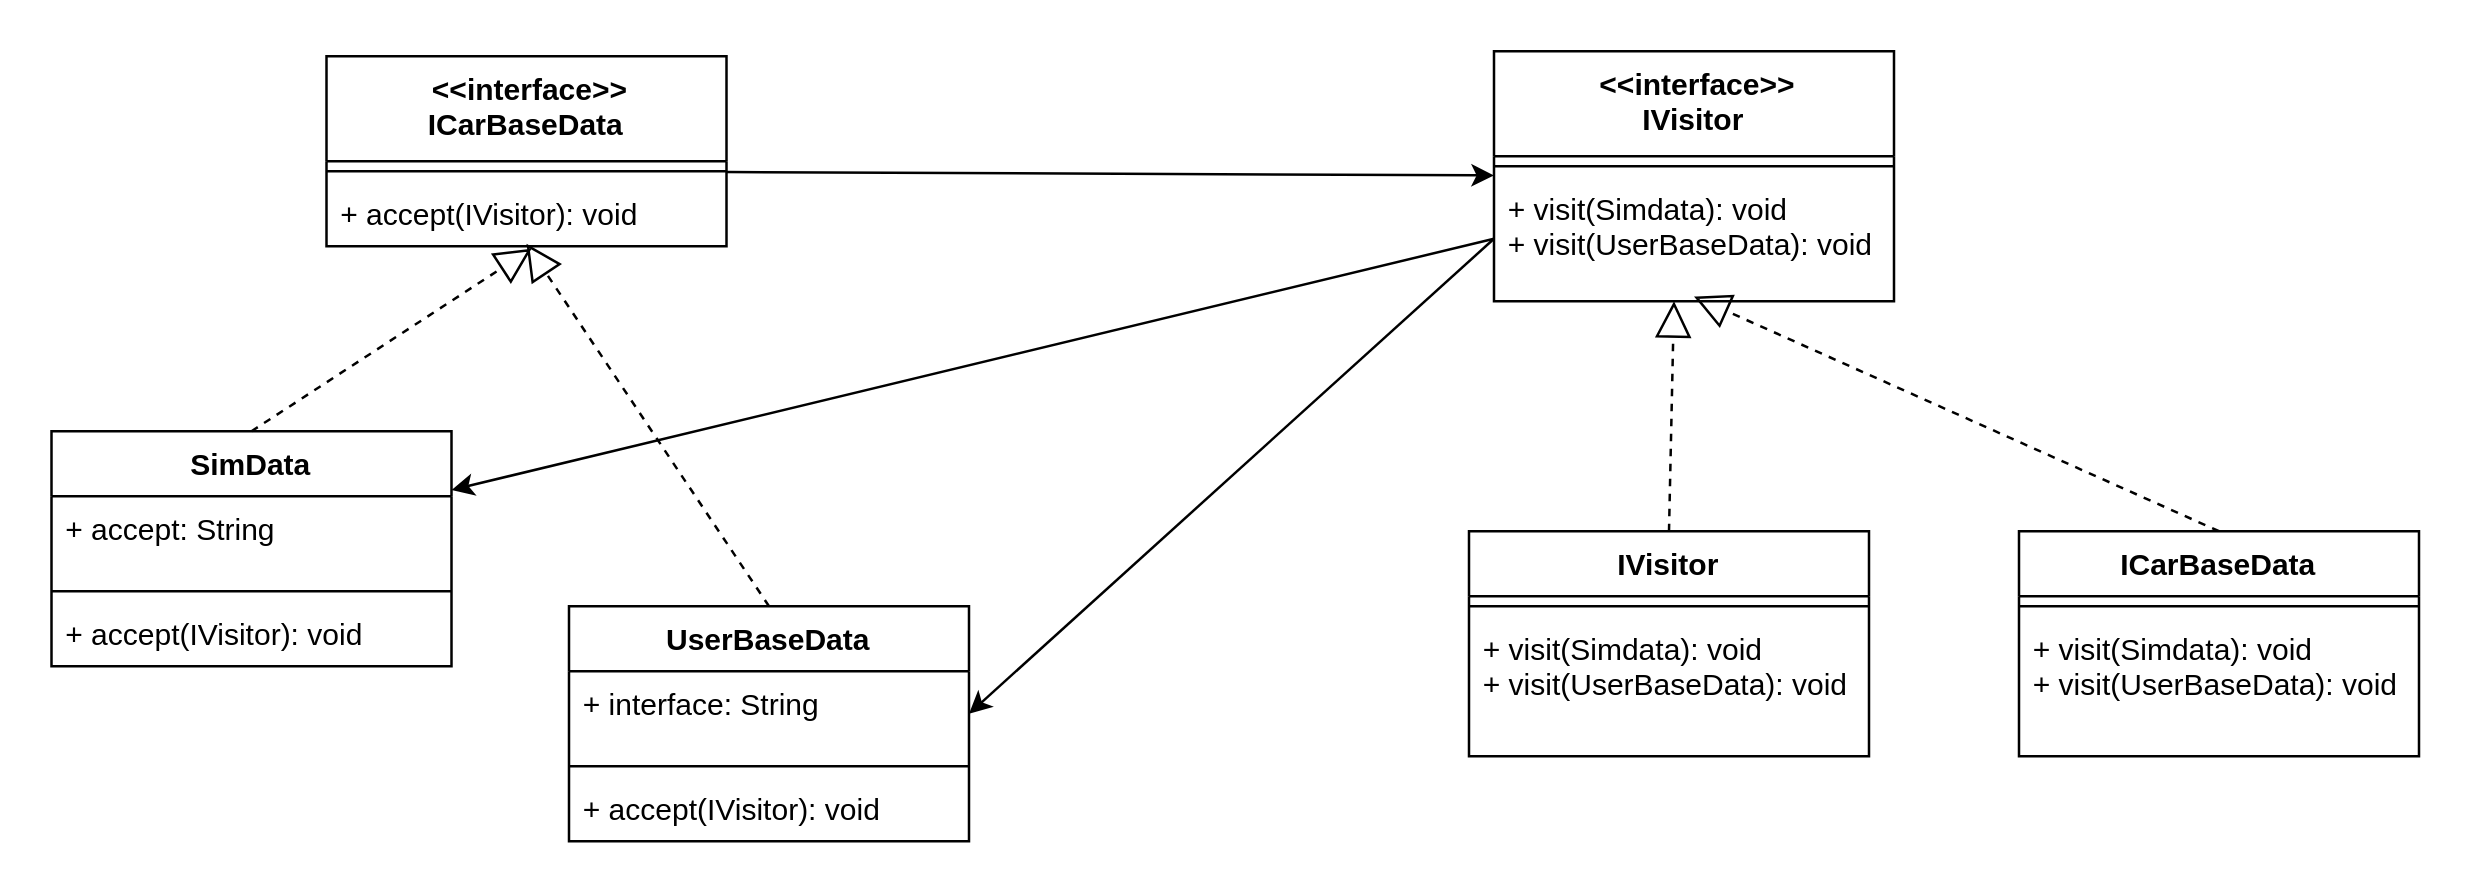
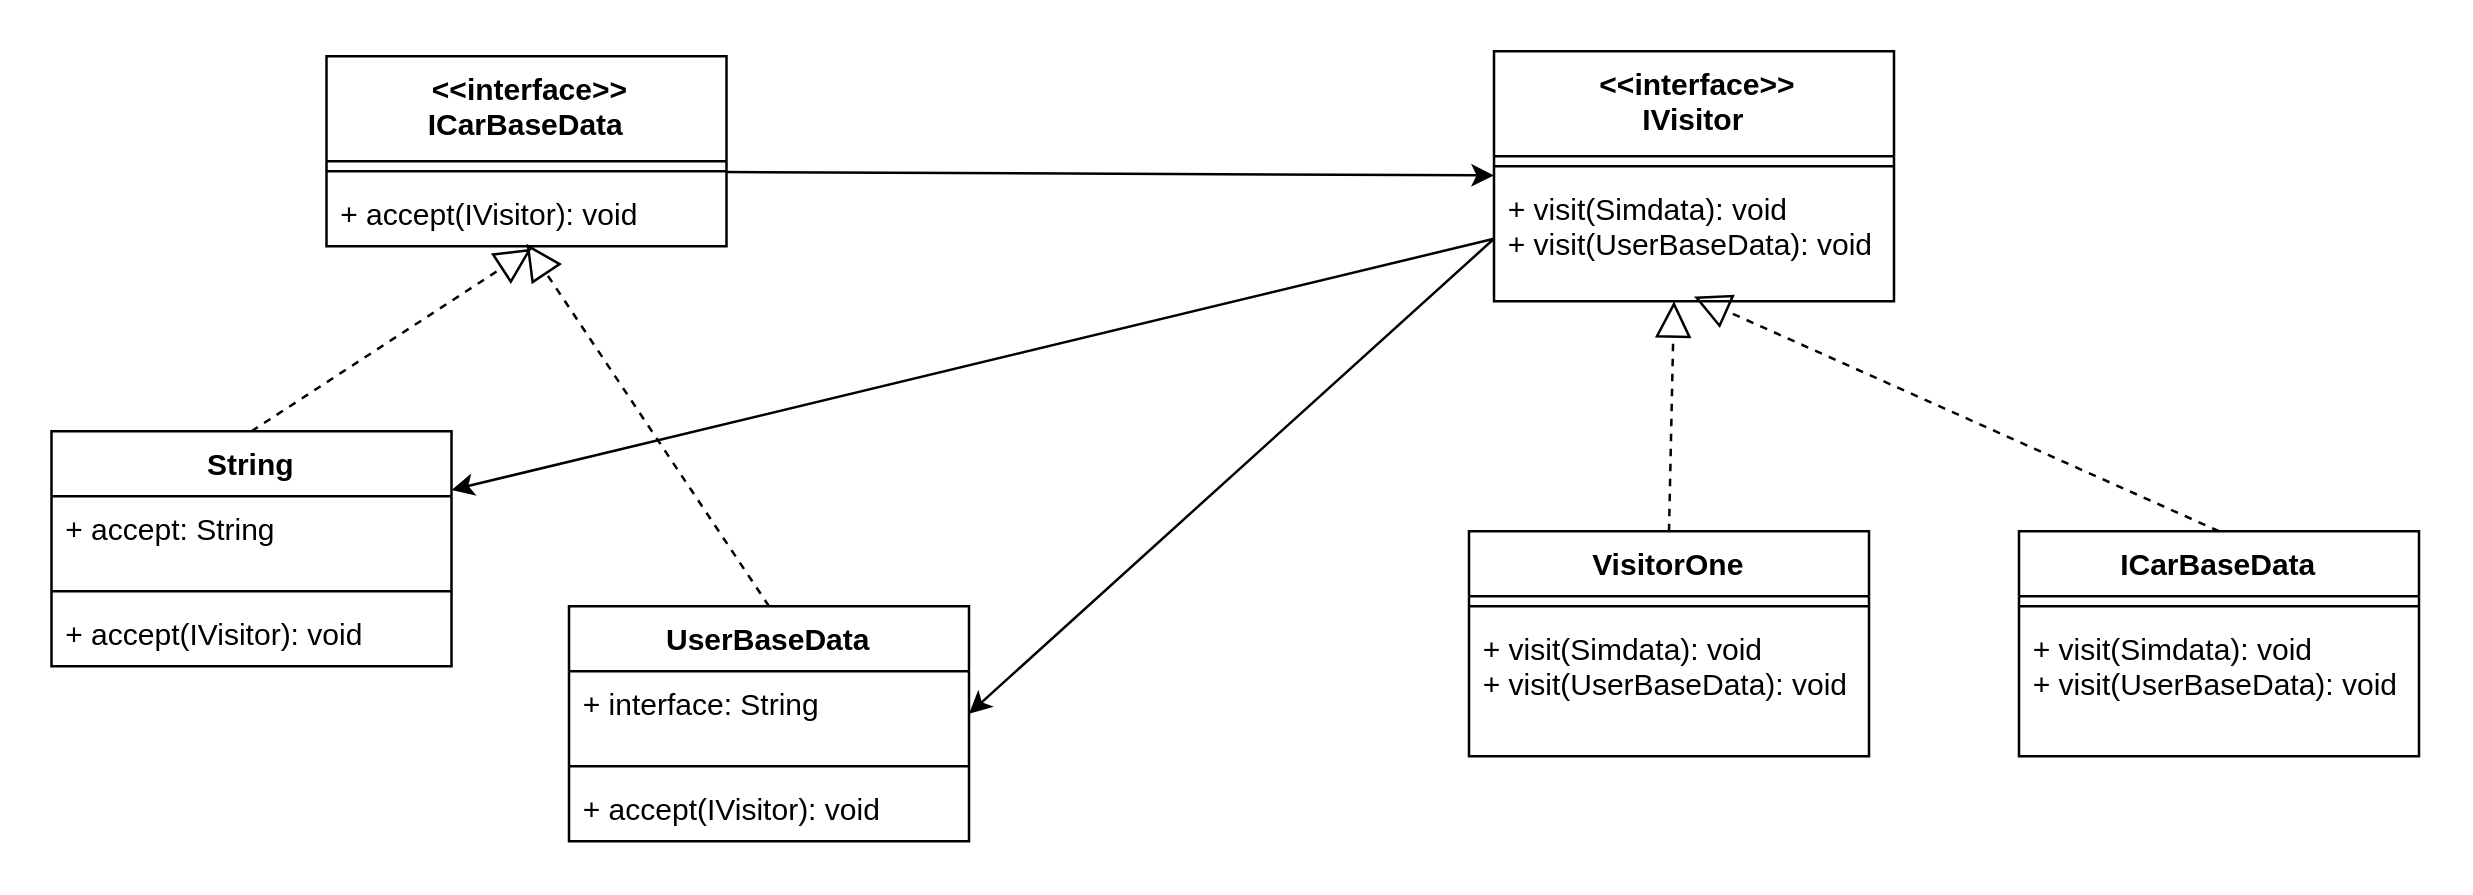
  <mxCell id="0" />
  <mxCell id="1" parent="0" />
  <mxCell id="2" value=" &lt;&lt;interface&gt;&gt;&#10;ICarBaseData" style="swimlane;fontStyle=1;align=center;verticalAlign=top;childLayout=stackLayout;horizontal=1;startSize=42;horizontalStack=0;resizeParent=1;resizeParentMax=0;resizeLast=0;collapsible=1;marginBottom=0;" vertex="1" parent="1"><mxGeometry x="130" y="22" width="160" height="76" as="geometry" /></mxCell>
  <mxCell id="3" value="" style="line;strokeWidth=1;fillColor=none;align=left;verticalAlign=middle;spacingTop=-1;spacingLeft=3;spacingRight=3;rotatable=0;labelPosition=right;points=[];portConstraint=eastwest;" vertex="1" parent="2"><mxGeometry y="42" width="160" height="8" as="geometry" /></mxCell>
  <mxCell id="4" value="+ accept(IVisitor): void" style="text;strokeColor=none;fillColor=none;align=left;verticalAlign=top;spacingLeft=4;spacingRight=4;overflow=hidden;rotatable=0;points=[[0,0.5],[1,0.5]];portConstraint=eastwest;" vertex="1" parent="2"><mxGeometry y="50" width="160" height="26" as="geometry" /></mxCell>
- <mxCell id="5" value="SimData" style="swimlane;fontStyle=1;align=center;verticalAlign=top;childLayout=stackLayout;horizontal=1;startSize=26;horizontalStack=0;resizeParent=1;resizeParentMax=0;resizeLast=0;collapsible=1;marginBottom=0;" vertex="1" parent="1"><mxGeometry x="20" y="172" width="160" height="94" as="geometry" /></mxCell>
+ <mxCell id="5" value="String" style="swimlane;fontStyle=1;align=center;verticalAlign=top;childLayout=stackLayout;horizontal=1;startSize=26;horizontalStack=0;resizeParent=1;resizeParentMax=0;resizeLast=0;collapsible=1;marginBottom=0;" vertex="1" parent="1"><mxGeometry x="20" y="172" width="160" height="94" as="geometry" /></mxCell>
  <mxCell id="6" value="+ accept: String" style="text;strokeColor=none;fillColor=none;align=left;verticalAlign=top;spacingLeft=4;spacingRight=4;overflow=hidden;rotatable=0;points=[[0,0.5],[1,0.5]];portConstraint=eastwest;" vertex="1" parent="5"><mxGeometry y="26" width="160" height="34" as="geometry" /></mxCell>
  <mxCell id="7" value="" style="line;strokeWidth=1;fillColor=none;align=left;verticalAlign=middle;spacingTop=-1;spacingLeft=3;spacingRight=3;rotatable=0;labelPosition=right;points=[];portConstraint=eastwest;" vertex="1" parent="5"><mxGeometry y="60" width="160" height="8" as="geometry" /></mxCell>
  <mxCell id="8" value="+ accept(IVisitor): void" style="text;strokeColor=none;fillColor=none;align=left;verticalAlign=top;spacingLeft=4;spacingRight=4;overflow=hidden;rotatable=0;points=[[0,0.5],[1,0.5]];portConstraint=eastwest;" vertex="1" parent="5"><mxGeometry y="68" width="160" height="26" as="geometry" /></mxCell>
  <mxCell id="9" value="" style="endArrow=block;dashed=1;endFill=0;endSize=12;html=1;exitX=0.5;exitY=0;exitDx=0;exitDy=0;" edge="1" parent="1" source="5"><mxGeometry width="160" relative="1" as="geometry"><mxPoint x="20" y="292" as="sourcePoint" /><mxPoint x="212" y="99" as="targetPoint" /></mxGeometry></mxCell>
  <mxCell id="10" value="" style="endArrow=block;dashed=1;endFill=0;endSize=12;html=1;exitX=0.5;exitY=0;exitDx=0;exitDy=0;entryX=0.5;entryY=0.962;entryDx=0;entryDy=0;entryPerimeter=0;" edge="1" parent="1" source="11" target="4"><mxGeometry width="160" relative="1" as="geometry"><mxPoint x="310" y="172" as="sourcePoint" /><mxPoint x="210" y="102" as="targetPoint" /></mxGeometry></mxCell>
  <mxCell id="11" value="UserBaseData" style="swimlane;fontStyle=1;align=center;verticalAlign=top;childLayout=stackLayout;horizontal=1;startSize=26;horizontalStack=0;resizeParent=1;resizeParentMax=0;resizeLast=0;collapsible=1;marginBottom=0;" vertex="1" parent="1"><mxGeometry x="227" y="242" width="160" height="94" as="geometry" /></mxCell>
  <mxCell id="12" value="+ interface: String" style="text;strokeColor=none;fillColor=none;align=left;verticalAlign=top;spacingLeft=4;spacingRight=4;overflow=hidden;rotatable=0;points=[[0,0.5],[1,0.5]];portConstraint=eastwest;" vertex="1" parent="11"><mxGeometry y="26" width="160" height="34" as="geometry" /></mxCell>
  <mxCell id="13" value="" style="line;strokeWidth=1;fillColor=none;align=left;verticalAlign=middle;spacingTop=-1;spacingLeft=3;spacingRight=3;rotatable=0;labelPosition=right;points=[];portConstraint=eastwest;" vertex="1" parent="11"><mxGeometry y="60" width="160" height="8" as="geometry" /></mxCell>
  <mxCell id="14" value="+ accept(IVisitor): void" style="text;strokeColor=none;fillColor=none;align=left;verticalAlign=top;spacingLeft=4;spacingRight=4;overflow=hidden;rotatable=0;points=[[0,0.5],[1,0.5]];portConstraint=eastwest;" vertex="1" parent="11"><mxGeometry y="68" width="160" height="26" as="geometry" /></mxCell>
  <mxCell id="15" value=" &lt;&lt;interface&gt;&gt;&#10;IVisitor" style="swimlane;fontStyle=1;align=center;verticalAlign=top;childLayout=stackLayout;horizontal=1;startSize=42;horizontalStack=0;resizeParent=1;resizeParentMax=0;resizeLast=0;collapsible=1;marginBottom=0;" vertex="1" parent="1"><mxGeometry x="597" y="20" width="160" height="100" as="geometry" /></mxCell>
  <mxCell id="16" value="" style="line;strokeWidth=1;fillColor=none;align=left;verticalAlign=middle;spacingTop=-1;spacingLeft=3;spacingRight=3;rotatable=0;labelPosition=right;points=[];portConstraint=eastwest;" vertex="1" parent="15"><mxGeometry y="42" width="160" height="8" as="geometry" /></mxCell>
  <mxCell id="17" value="+ visit(Simdata): void&#10;+ visit(UserBaseData): void" style="text;strokeColor=none;fillColor=none;align=left;verticalAlign=top;spacingLeft=4;spacingRight=4;overflow=hidden;rotatable=0;points=[[0,0.5],[1,0.5]];portConstraint=eastwest;" vertex="1" parent="15"><mxGeometry y="50" width="160" height="50" as="geometry" /></mxCell>
- <mxCell id="18" value="IVisitor" style="swimlane;fontStyle=1;align=center;verticalAlign=top;childLayout=stackLayout;horizontal=1;startSize=26;horizontalStack=0;resizeParent=1;resizeParentMax=0;resizeLast=0;collapsible=1;marginBottom=0;" vertex="1" parent="1"><mxGeometry x="587" y="212" width="160" height="90" as="geometry" /></mxCell>
+ <mxCell id="18" value="VisitorOne" style="swimlane;fontStyle=1;align=center;verticalAlign=top;childLayout=stackLayout;horizontal=1;startSize=26;horizontalStack=0;resizeParent=1;resizeParentMax=0;resizeLast=0;collapsible=1;marginBottom=0;" vertex="1" parent="1"><mxGeometry x="587" y="212" width="160" height="90" as="geometry" /></mxCell>
  <mxCell id="19" value="" style="line;strokeWidth=1;fillColor=none;align=left;verticalAlign=middle;spacingTop=-1;spacingLeft=3;spacingRight=3;rotatable=0;labelPosition=right;points=[];portConstraint=eastwest;" vertex="1" parent="18"><mxGeometry y="26" width="160" height="8" as="geometry" /></mxCell>
  <mxCell id="20" value="+ visit(Simdata): void&#10;+ visit(UserBaseData): void" style="text;strokeColor=none;fillColor=none;align=left;verticalAlign=top;spacingLeft=4;spacingRight=4;overflow=hidden;rotatable=0;points=[[0,0.5],[1,0.5]];portConstraint=eastwest;" vertex="1" parent="18"><mxGeometry y="34" width="160" height="56" as="geometry" /></mxCell>
  <mxCell id="21" value="" style="endArrow=block;dashed=1;endFill=0;endSize=12;html=1;exitX=0.5;exitY=0;exitDx=0;exitDy=0;entryX=0.5;entryY=0.962;entryDx=0;entryDy=0;entryPerimeter=0;" edge="1" parent="1" source="22" target="17"><mxGeometry width="160" relative="1" as="geometry"><mxPoint x="777" y="194" as="sourcePoint" /><mxPoint x="677" y="124" as="targetPoint" /></mxGeometry></mxCell>
  <mxCell id="22" value="ICarBaseData" style="swimlane;fontStyle=1;align=center;verticalAlign=top;childLayout=stackLayout;horizontal=1;startSize=26;horizontalStack=0;resizeParent=1;resizeParentMax=0;resizeLast=0;collapsible=1;marginBottom=0;" vertex="1" parent="1"><mxGeometry x="807" y="212" width="160" height="90" as="geometry" /></mxCell>
  <mxCell id="23" value="" style="line;strokeWidth=1;fillColor=none;align=left;verticalAlign=middle;spacingTop=-1;spacingLeft=3;spacingRight=3;rotatable=0;labelPosition=right;points=[];portConstraint=eastwest;" vertex="1" parent="22"><mxGeometry y="26" width="160" height="8" as="geometry" /></mxCell>
  <mxCell id="24" value="+ visit(Simdata): void&#10;+ visit(UserBaseData): void    " style="text;strokeColor=none;fillColor=none;align=left;verticalAlign=top;spacingLeft=4;spacingRight=4;overflow=hidden;rotatable=0;points=[[0,0.5],[1,0.5]];portConstraint=eastwest;" vertex="1" parent="22"><mxGeometry y="34" width="160" height="56" as="geometry" /></mxCell>
  <mxCell id="25" value="" style="endArrow=block;dashed=1;endFill=0;endSize=12;html=1;exitX=0.5;exitY=0;exitDx=0;exitDy=0;entryX=0.45;entryY=1;entryDx=0;entryDy=0;entryPerimeter=0;" edge="1" parent="1" source="18" target="17"><mxGeometry width="160" relative="1" as="geometry"><mxPoint x="794" y="204" as="sourcePoint" /><mxPoint x="687" y="128.1" as="targetPoint" /></mxGeometry></mxCell>
  <mxCell id="26" style="rounded=0;orthogonalLoop=1;jettySize=auto;html=1;" edge="1" parent="1" source="3" target="15"><mxGeometry relative="1" as="geometry" /></mxCell>
  <mxCell id="27" style="edgeStyle=none;rounded=0;orthogonalLoop=1;jettySize=auto;html=1;entryX=1;entryY=0.25;entryDx=0;entryDy=0;exitX=0;exitY=0.5;exitDx=0;exitDy=0;" edge="1" parent="1" source="17" target="5"><mxGeometry relative="1" as="geometry"><mxPoint x="597" y="112" as="sourcePoint" /></mxGeometry></mxCell>
  <mxCell id="28" style="edgeStyle=none;rounded=0;orthogonalLoop=1;jettySize=auto;html=1;exitX=0;exitY=0.5;exitDx=0;exitDy=0;entryX=1;entryY=0.5;entryDx=0;entryDy=0;" edge="1" parent="1" source="17" target="12"><mxGeometry relative="1" as="geometry" /></mxCell>
